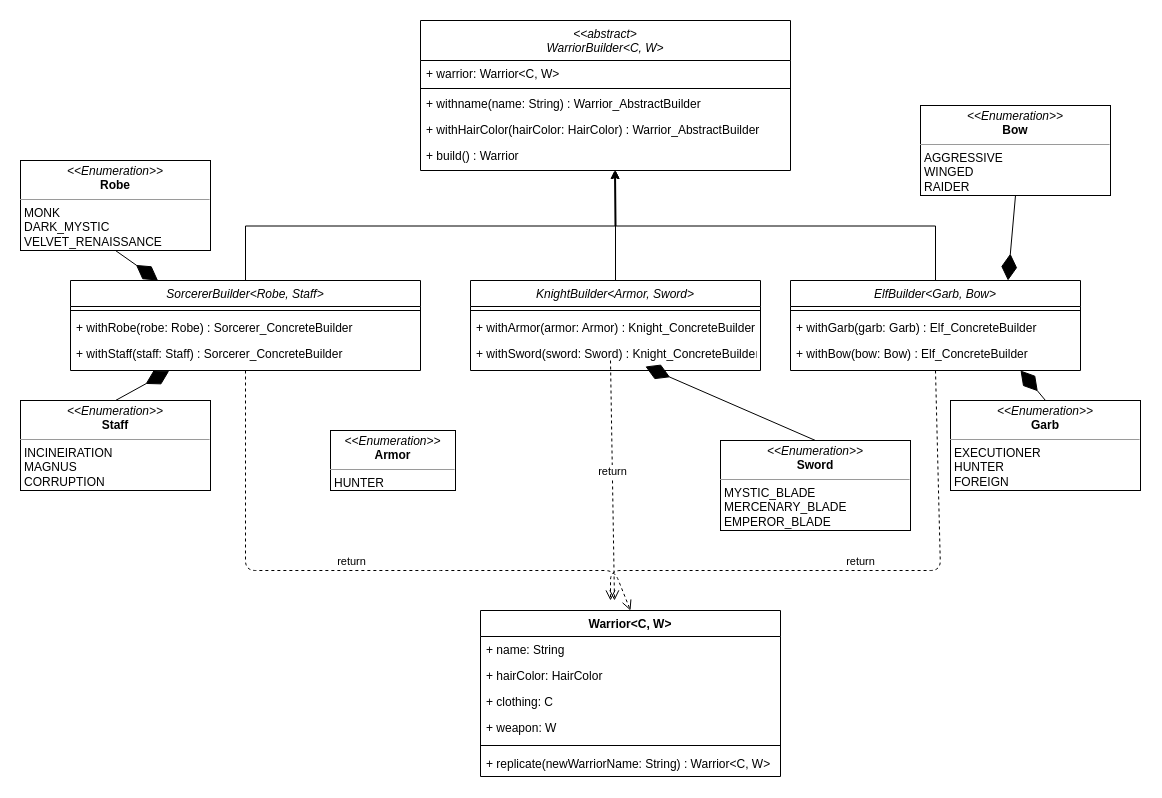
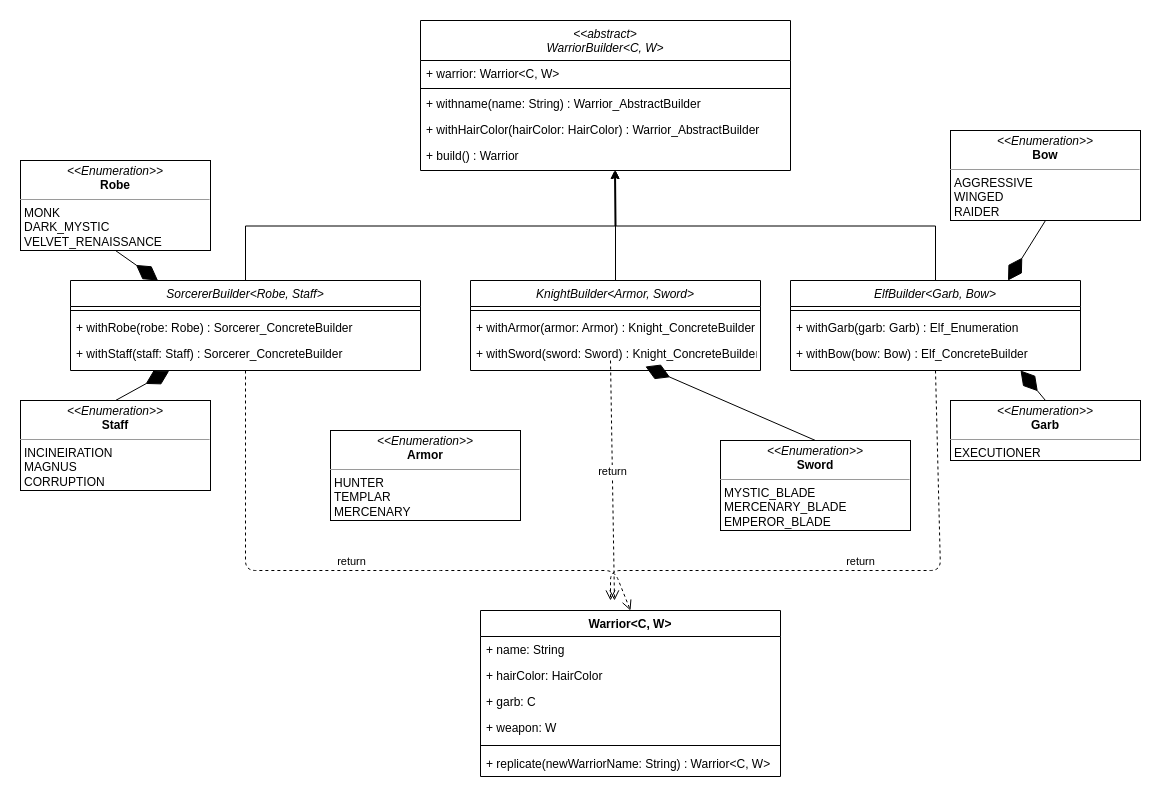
  <mxCell id="0" />
  <mxCell id="1" parent="0" />
  <mxCell id="2" value="&lt;&lt;abstract&gt;&#10;WarriorBuilder&lt;C, W&gt;" style="swimlane;fontStyle=2;align=center;verticalAlign=top;childLayout=stackLayout;horizontal=1;startSize=40;horizontalStack=0;resizeParent=1;resizeLast=0;collapsible=1;marginBottom=0;rounded=0;shadow=0;strokeWidth=1;" parent="1" vertex="1"><mxGeometry x="420" y="20" width="370" height="150" as="geometry"><mxRectangle x="230" y="140" width="160" height="26" as="alternateBounds" /></mxGeometry></mxCell>
  <mxCell id="3" value="+ warrior: Warrior&lt;C, W&gt;" style="text;align=left;verticalAlign=top;spacingLeft=4;spacingRight=4;overflow=hidden;rotatable=0;points=[[0,0.5],[1,0.5]];portConstraint=eastwest;" parent="2" vertex="1"><mxGeometry y="40" width="370" height="26" as="geometry" /></mxCell>
  <mxCell id="4" value="" style="line;html=1;strokeWidth=1;align=left;verticalAlign=middle;spacingTop=-1;spacingLeft=3;spacingRight=3;rotatable=0;labelPosition=right;points=[];portConstraint=eastwest;" parent="2" vertex="1"><mxGeometry y="66" width="370" height="4" as="geometry" /></mxCell>
  <mxCell id="5" value="+ withname(name: String) : Warrior_AbstractBuilder" style="text;align=left;verticalAlign=top;spacingLeft=4;spacingRight=4;overflow=hidden;rotatable=0;points=[[0,0.5],[1,0.5]];portConstraint=eastwest;" parent="2" vertex="1"><mxGeometry y="70" width="370" height="26" as="geometry" /></mxCell>
  <mxCell id="6" value="+ withHairColor(hairColor: HairColor) : Warrior_AbstractBuilder" style="text;align=left;verticalAlign=top;spacingLeft=4;spacingRight=4;overflow=hidden;rotatable=0;points=[[0,0.5],[1,0.5]];portConstraint=eastwest;" parent="2" vertex="1"><mxGeometry y="96" width="370" height="26" as="geometry" /></mxCell>
  <mxCell id="7" value="+ build() : Warrior" style="text;align=left;verticalAlign=top;spacingLeft=4;spacingRight=4;overflow=hidden;rotatable=0;points=[[0,0.5],[1,0.5]];portConstraint=eastwest;" parent="2" vertex="1"><mxGeometry y="122" width="370" height="26" as="geometry" /></mxCell>
  <mxCell id="8" value="SorcererBuilder&lt;Robe, Staff&gt;" style="swimlane;fontStyle=2;align=center;verticalAlign=top;childLayout=stackLayout;horizontal=1;startSize=26;horizontalStack=0;resizeParent=1;resizeLast=0;collapsible=1;marginBottom=0;rounded=0;shadow=0;strokeWidth=1;" parent="1" vertex="1"><mxGeometry x="70" y="280" width="350" height="90" as="geometry"><mxRectangle x="230" y="140" width="160" height="26" as="alternateBounds" /></mxGeometry></mxCell>
  <mxCell id="9" value="" style="line;html=1;strokeWidth=1;align=left;verticalAlign=middle;spacingTop=-1;spacingLeft=3;spacingRight=3;rotatable=0;labelPosition=right;points=[];portConstraint=eastwest;" parent="8" vertex="1"><mxGeometry y="26" width="350" height="8" as="geometry" /></mxCell>
  <mxCell id="10" value="+ withRobe(robe: Robe) : Sorcerer_ConcreteBuilder" style="text;align=left;verticalAlign=top;spacingLeft=4;spacingRight=4;overflow=hidden;rotatable=0;points=[[0,0.5],[1,0.5]];portConstraint=eastwest;" parent="8" vertex="1"><mxGeometry y="34" width="350" height="26" as="geometry" /></mxCell>
  <mxCell id="11" value="+ withStaff(staff: Staff) : Sorcerer_ConcreteBuilder" style="text;align=left;verticalAlign=top;spacingLeft=4;spacingRight=4;overflow=hidden;rotatable=0;points=[[0,0.5],[1,0.5]];portConstraint=eastwest;" parent="8" vertex="1"><mxGeometry y="60" width="350" height="26" as="geometry" /></mxCell>
  <mxCell id="12" style="edgeStyle=orthogonalEdgeStyle;rounded=0;orthogonalLoop=1;jettySize=auto;html=1;exitX=0.5;exitY=0;exitDx=0;exitDy=0;" parent="1" source="13" edge="1"><mxGeometry relative="1" as="geometry"><mxPoint x="615" y="170" as="targetPoint" /></mxGeometry></mxCell>
  <mxCell id="13" value="KnightBuilder&lt;Armor, Sword&gt;" style="swimlane;fontStyle=2;align=center;verticalAlign=top;childLayout=stackLayout;horizontal=1;startSize=26;horizontalStack=0;resizeParent=1;resizeLast=0;collapsible=1;marginBottom=0;rounded=0;shadow=0;strokeWidth=1;" parent="1" vertex="1"><mxGeometry x="470" y="280" width="290" height="90" as="geometry"><mxRectangle x="230" y="140" width="160" height="26" as="alternateBounds" /></mxGeometry></mxCell>
  <mxCell id="14" value="" style="line;html=1;strokeWidth=1;align=left;verticalAlign=middle;spacingTop=-1;spacingLeft=3;spacingRight=3;rotatable=0;labelPosition=right;points=[];portConstraint=eastwest;" parent="13" vertex="1"><mxGeometry y="26" width="290" height="8" as="geometry" /></mxCell>
  <mxCell id="15" value="+ withArmor(armor: Armor) : Knight_ConcreteBuilder" style="text;align=left;verticalAlign=top;spacingLeft=4;spacingRight=4;overflow=hidden;rotatable=0;points=[[0,0.5],[1,0.5]];portConstraint=eastwest;" parent="13" vertex="1"><mxGeometry y="34" width="290" height="26" as="geometry" /></mxCell>
  <mxCell id="16" value="+ withSword(sword: Sword) : Knight_ConcreteBuilder" style="text;align=left;verticalAlign=top;spacingLeft=4;spacingRight=4;overflow=hidden;rotatable=0;points=[[0,0.5],[1,0.5]];portConstraint=eastwest;" parent="13" vertex="1"><mxGeometry y="60" width="290" height="26" as="geometry" /></mxCell>
  <mxCell id="17" value="ElfBuilder&lt;Garb, Bow&gt;" style="swimlane;fontStyle=2;align=center;verticalAlign=top;childLayout=stackLayout;horizontal=1;startSize=26;horizontalStack=0;resizeParent=1;resizeLast=0;collapsible=1;marginBottom=0;rounded=0;shadow=0;strokeWidth=1;" parent="1" vertex="1"><mxGeometry x="790" y="280" width="290" height="90" as="geometry"><mxRectangle x="230" y="140" width="160" height="26" as="alternateBounds" /></mxGeometry></mxCell>
  <mxCell id="18" value="" style="line;html=1;strokeWidth=1;align=left;verticalAlign=middle;spacingTop=-1;spacingLeft=3;spacingRight=3;rotatable=0;labelPosition=right;points=[];portConstraint=eastwest;" parent="17" vertex="1"><mxGeometry y="26" width="290" height="8" as="geometry" /></mxCell>
- <mxCell id="19" value="+ withGarb(garb: Garb) : Elf_ConcreteBuilder" style="text;align=left;verticalAlign=top;spacingLeft=4;spacingRight=4;overflow=hidden;rotatable=0;points=[[0,0.5],[1,0.5]];portConstraint=eastwest;" parent="17" vertex="1"><mxGeometry y="34" width="290" height="26" as="geometry" /></mxCell>
+ <mxCell id="19" value="+ withGarb(garb: Garb) : Elf_Enumeration" style="text;align=left;verticalAlign=top;spacingLeft=4;spacingRight=4;overflow=hidden;rotatable=0;points=[[0,0.5],[1,0.5]];portConstraint=eastwest;" parent="17" vertex="1"><mxGeometry y="34" width="290" height="26" as="geometry" /></mxCell>
  <mxCell id="20" value="+ withBow(bow: Bow) : Elf_ConcreteBuilder" style="text;align=left;verticalAlign=top;spacingLeft=4;spacingRight=4;overflow=hidden;rotatable=0;points=[[0,0.5],[1,0.5]];portConstraint=eastwest;" parent="17" vertex="1"><mxGeometry y="60" width="290" height="26" as="geometry" /></mxCell>
  <mxCell id="21" value="Warrior&lt;C, W&gt;" style="swimlane;fontStyle=1;align=center;verticalAlign=top;childLayout=stackLayout;horizontal=1;startSize=26;horizontalStack=0;resizeParent=1;resizeParentMax=0;resizeLast=0;collapsible=1;marginBottom=0;" parent="1" vertex="1"><mxGeometry x="480" y="610" width="300" height="166" as="geometry" /></mxCell>
  <mxCell id="22" value="+ name: String" style="text;strokeColor=none;fillColor=none;align=left;verticalAlign=top;spacingLeft=4;spacingRight=4;overflow=hidden;rotatable=0;points=[[0,0.5],[1,0.5]];portConstraint=eastwest;" parent="21" vertex="1"><mxGeometry y="26" width="300" height="26" as="geometry" /></mxCell>
  <mxCell id="23" value="+ hairColor: HairColor" style="text;strokeColor=none;fillColor=none;align=left;verticalAlign=top;spacingLeft=4;spacingRight=4;overflow=hidden;rotatable=0;points=[[0,0.5],[1,0.5]];portConstraint=eastwest;" parent="21" vertex="1"><mxGeometry y="52" width="300" height="26" as="geometry" /></mxCell>
- <mxCell id="24" value="+ clothing: C" style="text;strokeColor=none;fillColor=none;align=left;verticalAlign=top;spacingLeft=4;spacingRight=4;overflow=hidden;rotatable=0;points=[[0,0.5],[1,0.5]];portConstraint=eastwest;" parent="21" vertex="1"><mxGeometry y="78" width="300" height="26" as="geometry" /></mxCell>
+ <mxCell id="24" value="+ garb: C" style="text;strokeColor=none;fillColor=none;align=left;verticalAlign=top;spacingLeft=4;spacingRight=4;overflow=hidden;rotatable=0;points=[[0,0.5],[1,0.5]];portConstraint=eastwest;" parent="21" vertex="1"><mxGeometry y="78" width="300" height="26" as="geometry" /></mxCell>
  <mxCell id="25" value="+ weapon: W" style="text;strokeColor=none;fillColor=none;align=left;verticalAlign=top;spacingLeft=4;spacingRight=4;overflow=hidden;rotatable=0;points=[[0,0.5],[1,0.5]];portConstraint=eastwest;" parent="21" vertex="1"><mxGeometry y="104" width="300" height="26" as="geometry" /></mxCell>
  <mxCell id="26" value="" style="line;strokeWidth=1;fillColor=none;align=left;verticalAlign=middle;spacingTop=-1;spacingLeft=3;spacingRight=3;rotatable=0;labelPosition=right;points=[];portConstraint=eastwest;" parent="21" vertex="1"><mxGeometry y="130" width="300" height="10" as="geometry" /></mxCell>
  <mxCell id="27" value="+ replicate(newWarriorName: String) : Warrior&lt;C, W&gt;" style="text;strokeColor=none;fillColor=none;align=left;verticalAlign=top;spacingLeft=4;spacingRight=4;overflow=hidden;rotatable=0;points=[[0,0.5],[1,0.5]];portConstraint=eastwest;" vertex="1" parent="21"><mxGeometry y="140" width="300" height="26" as="geometry" /></mxCell>
  <mxCell id="28" value="&lt;p style=&quot;margin: 0px ; margin-top: 4px ; text-align: center&quot;&gt;&lt;i&gt;&amp;lt;&amp;lt;Enumeration&amp;gt;&amp;gt;&lt;/i&gt;&lt;br&gt;&lt;b&gt;Robe&lt;/b&gt;&lt;/p&gt;&lt;hr size=&quot;1&quot;&gt;&lt;p style=&quot;margin: 0px ; margin-left: 4px&quot;&gt;MONK&lt;br&gt;DARK_MYSTIC&lt;/p&gt;&lt;p style=&quot;margin: 0px ; margin-left: 4px&quot;&gt;VELVET_RENAISSANCE&lt;br&gt;&lt;br&gt;&lt;/p&gt;&lt;p style=&quot;margin: 0px ; margin-left: 4px&quot;&gt;&lt;br&gt;&lt;/p&gt;" style="verticalAlign=top;align=left;overflow=fill;fontSize=12;fontFamily=Helvetica;html=1;" parent="1" vertex="1"><mxGeometry x="20" y="160" width="190" height="90" as="geometry" /></mxCell>
  <mxCell id="29" value="&lt;p style=&quot;margin: 0px ; margin-top: 4px ; text-align: center&quot;&gt;&lt;i&gt;&amp;lt;&amp;lt;Enumeration&amp;gt;&amp;gt;&lt;/i&gt;&lt;br&gt;&lt;b&gt;Staff&lt;/b&gt;&lt;/p&gt;&lt;hr size=&quot;1&quot;&gt;&lt;p style=&quot;margin: 0px ; margin-left: 4px&quot;&gt;INCINEIRATION&lt;br&gt;MAGNUS&lt;/p&gt;&lt;p style=&quot;margin: 0px ; margin-left: 4px&quot;&gt;CORRUPTION&lt;br&gt;&lt;br&gt;&lt;/p&gt;&lt;p style=&quot;margin: 0px ; margin-left: 4px&quot;&gt;&lt;br&gt;&lt;/p&gt;" style="verticalAlign=top;align=left;overflow=fill;fontSize=12;fontFamily=Helvetica;html=1;" parent="1" vertex="1"><mxGeometry x="20" y="400" width="190" height="90" as="geometry" /></mxCell>
- <mxCell id="30" value="&lt;p style=&quot;margin: 0px ; margin-top: 4px ; text-align: center&quot;&gt;&lt;i&gt;&amp;lt;&amp;lt;Enumeration&amp;gt;&amp;gt;&lt;/i&gt;&lt;br&gt;&lt;b&gt;Armor&lt;/b&gt;&lt;/p&gt;&lt;hr size=&quot;1&quot;&gt;&lt;p style=&quot;margin: 0px ; margin-left: 4px&quot;&gt;HUNTER&lt;br&gt;TEMPLAR&lt;/p&gt;&lt;p style=&quot;margin: 0px ; margin-left: 4px&quot;&gt;MERCENARY&lt;br&gt;&lt;br&gt;&lt;/p&gt;&lt;p style=&quot;margin: 0px ; margin-left: 4px&quot;&gt;&lt;br&gt;&lt;/p&gt;" style="verticalAlign=top;align=left;overflow=fill;fontSize=12;fontFamily=Helvetica;html=1;" parent="1" vertex="1"><mxGeometry x="330" y="430" width="125" height="60" as="geometry" /></mxCell>
+ <mxCell id="30" value="&lt;p style=&quot;margin: 0px ; margin-top: 4px ; text-align: center&quot;&gt;&lt;i&gt;&amp;lt;&amp;lt;Enumeration&amp;gt;&amp;gt;&lt;/i&gt;&lt;br&gt;&lt;b&gt;Armor&lt;/b&gt;&lt;/p&gt;&lt;hr size=&quot;1&quot;&gt;&lt;p style=&quot;margin: 0px ; margin-left: 4px&quot;&gt;HUNTER&lt;br&gt;TEMPLAR&lt;/p&gt;&lt;p style=&quot;margin: 0px ; margin-left: 4px&quot;&gt;MERCENARY&lt;br&gt;&lt;br&gt;&lt;/p&gt;&lt;p style=&quot;margin: 0px ; margin-left: 4px&quot;&gt;&lt;br&gt;&lt;/p&gt;" style="verticalAlign=top;align=left;overflow=fill;fontSize=12;fontFamily=Helvetica;html=1;" parent="1" vertex="1"><mxGeometry x="330" y="430" width="190" height="90" as="geometry" /></mxCell>
  <mxCell id="31" value="&lt;p style=&quot;margin: 0px ; margin-top: 4px ; text-align: center&quot;&gt;&lt;i&gt;&amp;lt;&amp;lt;Enumeration&amp;gt;&amp;gt;&lt;/i&gt;&lt;br&gt;&lt;b&gt;Sword&lt;/b&gt;&lt;/p&gt;&lt;hr size=&quot;1&quot;&gt;&lt;p style=&quot;margin: 0px ; margin-left: 4px&quot;&gt;MYSTIC_BLADE&lt;br&gt;MERCENARY_BLADE&lt;/p&gt;&lt;p style=&quot;margin: 0px ; margin-left: 4px&quot;&gt;EMPEROR_BLADE&lt;br&gt;&lt;br&gt;&lt;/p&gt;&lt;p style=&quot;margin: 0px ; margin-left: 4px&quot;&gt;&lt;br&gt;&lt;/p&gt;" style="verticalAlign=top;align=left;overflow=fill;fontSize=12;fontFamily=Helvetica;html=1;" parent="1" vertex="1"><mxGeometry x="720" y="440" width="190" height="90" as="geometry" /></mxCell>
- <mxCell id="32" value="&lt;p style=&quot;margin: 0px ; margin-top: 4px ; text-align: center&quot;&gt;&lt;i&gt;&amp;lt;&amp;lt;Enumeration&amp;gt;&amp;gt;&lt;/i&gt;&lt;br&gt;&lt;b&gt;Garb&lt;/b&gt;&lt;/p&gt;&lt;hr size=&quot;1&quot;&gt;&lt;p style=&quot;margin: 0px ; margin-left: 4px&quot;&gt;EXECUTIONER&lt;br&gt;HUNTER&lt;/p&gt;&lt;p style=&quot;margin: 0px ; margin-left: 4px&quot;&gt;FOREIGN&lt;br&gt;&lt;br&gt;&lt;/p&gt;&lt;p style=&quot;margin: 0px ; margin-left: 4px&quot;&gt;&lt;br&gt;&lt;/p&gt;" style="verticalAlign=top;align=left;overflow=fill;fontSize=12;fontFamily=Helvetica;html=1;" parent="1" vertex="1"><mxGeometry x="950" y="400" width="190" height="90" as="geometry" /></mxCell>
- <mxCell id="33" value="&lt;p style=&quot;margin: 0px ; margin-top: 4px ; text-align: center&quot;&gt;&lt;i&gt;&amp;lt;&amp;lt;Enumeration&amp;gt;&amp;gt;&lt;/i&gt;&lt;br&gt;&lt;b&gt;Bow&lt;/b&gt;&lt;/p&gt;&lt;hr size=&quot;1&quot;&gt;&lt;p style=&quot;margin: 0px ; margin-left: 4px&quot;&gt;AGGRESSIVE&lt;br&gt;WINGED&lt;/p&gt;&lt;p style=&quot;margin: 0px ; margin-left: 4px&quot;&gt;RAIDER&lt;br&gt;&lt;br&gt;&lt;/p&gt;&lt;p style=&quot;margin: 0px ; margin-left: 4px&quot;&gt;&lt;br&gt;&lt;/p&gt;" style="verticalAlign=top;align=left;overflow=fill;fontSize=12;fontFamily=Helvetica;html=1;" parent="1" vertex="1"><mxGeometry x="920" y="105" width="190" height="90" as="geometry" /></mxCell>
+ <mxCell id="32" value="&lt;p style=&quot;margin: 0px ; margin-top: 4px ; text-align: center&quot;&gt;&lt;i&gt;&amp;lt;&amp;lt;Enumeration&amp;gt;&amp;gt;&lt;/i&gt;&lt;br&gt;&lt;b&gt;Garb&lt;/b&gt;&lt;/p&gt;&lt;hr size=&quot;1&quot;&gt;&lt;p style=&quot;margin: 0px ; margin-left: 4px&quot;&gt;EXECUTIONER&lt;br&gt;HUNTER&lt;/p&gt;&lt;p style=&quot;margin: 0px ; margin-left: 4px&quot;&gt;FOREIGN&lt;br&gt;&lt;br&gt;&lt;/p&gt;&lt;p style=&quot;margin: 0px ; margin-left: 4px&quot;&gt;&lt;br&gt;&lt;/p&gt;" style="verticalAlign=top;align=left;overflow=fill;fontSize=12;fontFamily=Helvetica;html=1;" parent="1" vertex="1"><mxGeometry x="950" y="400" width="190" height="60" as="geometry" /></mxCell>
+ <mxCell id="33" value="&lt;p style=&quot;margin: 0px ; margin-top: 4px ; text-align: center&quot;&gt;&lt;i&gt;&amp;lt;&amp;lt;Enumeration&amp;gt;&amp;gt;&lt;/i&gt;&lt;br&gt;&lt;b&gt;Bow&lt;/b&gt;&lt;/p&gt;&lt;hr size=&quot;1&quot;&gt;&lt;p style=&quot;margin: 0px ; margin-left: 4px&quot;&gt;AGGRESSIVE&lt;br&gt;WINGED&lt;/p&gt;&lt;p style=&quot;margin: 0px ; margin-left: 4px&quot;&gt;RAIDER&lt;br&gt;&lt;br&gt;&lt;/p&gt;&lt;p style=&quot;margin: 0px ; margin-left: 4px&quot;&gt;&lt;br&gt;&lt;/p&gt;" style="verticalAlign=top;align=left;overflow=fill;fontSize=12;fontFamily=Helvetica;html=1;" parent="1" vertex="1"><mxGeometry x="950" y="130" width="190" height="90" as="geometry" /></mxCell>
  <mxCell id="34" style="edgeStyle=orthogonalEdgeStyle;rounded=0;orthogonalLoop=1;jettySize=auto;html=1;exitX=0.5;exitY=0;exitDx=0;exitDy=0;" parent="1" source="8" edge="1"><mxGeometry relative="1" as="geometry"><mxPoint x="615" y="170" as="targetPoint" /><mxPoint y="200" as="sourcePoint" x="280" /></mxGeometry></mxCell>
  <mxCell id="35" style="edgeStyle=orthogonalEdgeStyle;rounded=0;orthogonalLoop=1;jettySize=auto;html=1;exitX=0.5;exitY=0;exitDx=0;exitDy=0;" parent="1" source="17" edge="1"><mxGeometry relative="1" as="geometry"><mxPoint x="614" y="170" as="targetPoint" /><mxPoint x="255" y="290" as="sourcePoint" /></mxGeometry></mxCell>
  <mxCell id="36" value="" style="endArrow=diamondThin;endFill=1;endSize=24;html=1;exitX=0.5;exitY=0;exitDx=0;exitDy=0;" parent="1" source="31" target="16" edge="1"><mxGeometry width="160" relative="1" as="geometry"><mxPoint x="435" y="440" as="sourcePoint" /><mxPoint x="548.44" y="378.34" as="targetPoint" /></mxGeometry></mxCell>
  <mxCell id="37" value="" style="endArrow=diamondThin;endFill=1;endSize=24;html=1;entryX=0.282;entryY=1.17;entryDx=0;entryDy=0;exitX=0.5;exitY=0;exitDx=0;exitDy=0;entryPerimeter=0;" parent="1" source="29" target="11" edge="1"><mxGeometry width="160" relative="1" as="geometry"><mxPoint x="445" y="450" as="sourcePoint" /><mxPoint x="558.44" y="388.34" as="targetPoint" /></mxGeometry></mxCell>
  <mxCell id="38" value="" style="endArrow=diamondThin;endFill=1;endSize=24;html=1;entryX=0.25;entryY=0;entryDx=0;entryDy=0;exitX=0.5;exitY=1;exitDx=0;exitDy=0;" parent="1" source="28" target="8" edge="1"><mxGeometry width="160" relative="1" as="geometry"><mxPoint x="455" y="460" as="sourcePoint" /><mxPoint x="568.44" y="398.34" as="targetPoint" /></mxGeometry></mxCell>
  <mxCell id="39" value="" style="endArrow=diamondThin;endFill=1;endSize=24;html=1;exitX=0.5;exitY=0;exitDx=0;exitDy=0;" parent="1" source="32" edge="1"><mxGeometry width="160" relative="1" as="geometry"><mxPoint x="465" y="470" as="sourcePoint" /><mxPoint x="1020" y="370" as="targetPoint" /></mxGeometry></mxCell>
  <mxCell id="40" value="" style="endArrow=diamondThin;endFill=1;endSize=24;html=1;exitX=0.5;exitY=1;exitDx=0;exitDy=0;entryX=0.75;entryY=0;entryDx=0;entryDy=0;" parent="1" source="33" target="17" edge="1"><mxGeometry width="160" relative="1" as="geometry"><mxPoint x="475" y="480" as="sourcePoint" /><mxPoint x="1090" y="300" as="targetPoint" /></mxGeometry></mxCell>
  <mxCell id="41" value="return" style="html=1;verticalAlign=bottom;endArrow=open;dashed=1;endSize=8;exitX=0.5;exitY=1;exitDx=0;exitDy=0;entryX=0.5;entryY=0;entryDx=0;entryDy=0;" parent="1" source="8" target="21" edge="1"><mxGeometry relative="1" as="geometry"><mxPoint x="540" y="550" as="sourcePoint" /><mxPoint x="460" y="550" as="targetPoint" /><Array as="points"><mxPoint x="245" y="570" /><mxPoint x="430" y="570" /><mxPoint x="614" y="570" /></Array></mxGeometry></mxCell>
  <mxCell id="42" value="return" style="html=1;verticalAlign=bottom;endArrow=open;dashed=1;endSize=8;" parent="1" edge="1"><mxGeometry relative="1" as="geometry"><mxPoint x="610" y="360" as="sourcePoint" /><mxPoint x="614" y="600" as="targetPoint" /></mxGeometry></mxCell>
  <mxCell id="43" value="return" style="html=1;verticalAlign=bottom;endArrow=open;dashed=1;endSize=8;exitX=0.5;exitY=1;exitDx=0;exitDy=0;" parent="1" source="17" edge="1"><mxGeometry relative="1" as="geometry"><mxPoint x="255" y="380" as="sourcePoint" /><mxPoint x="610" y="600" as="targetPoint" /><Array as="points"><mxPoint x="940" y="570" /><mxPoint x="610" y="570" /></Array></mxGeometry></mxCell>
